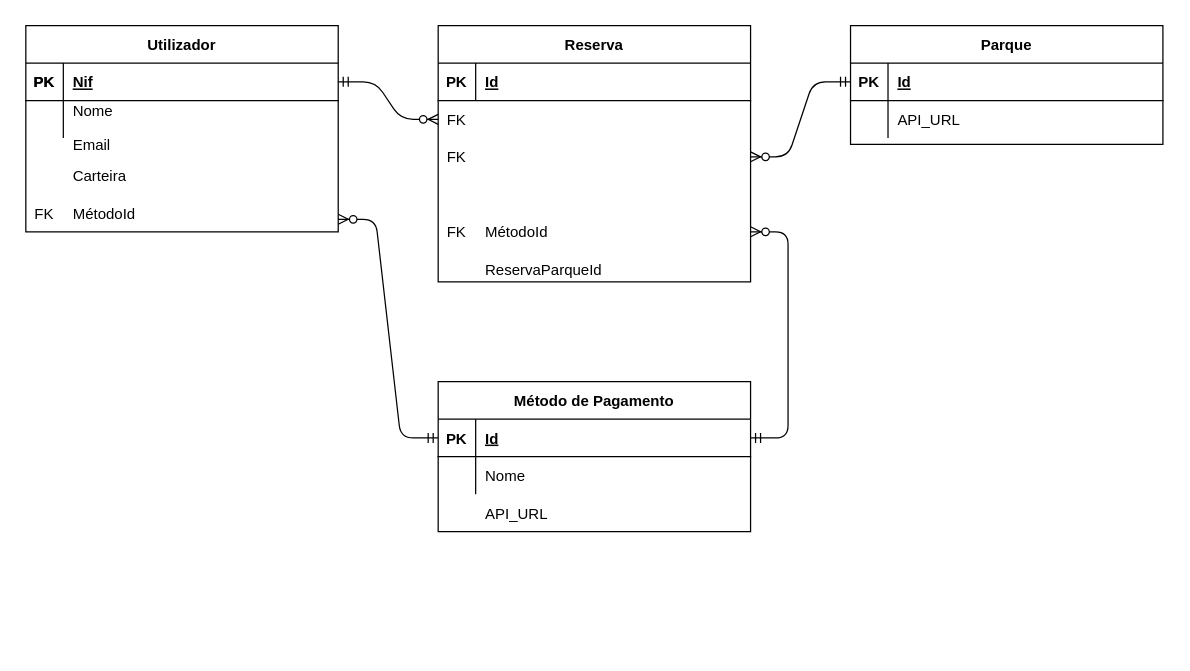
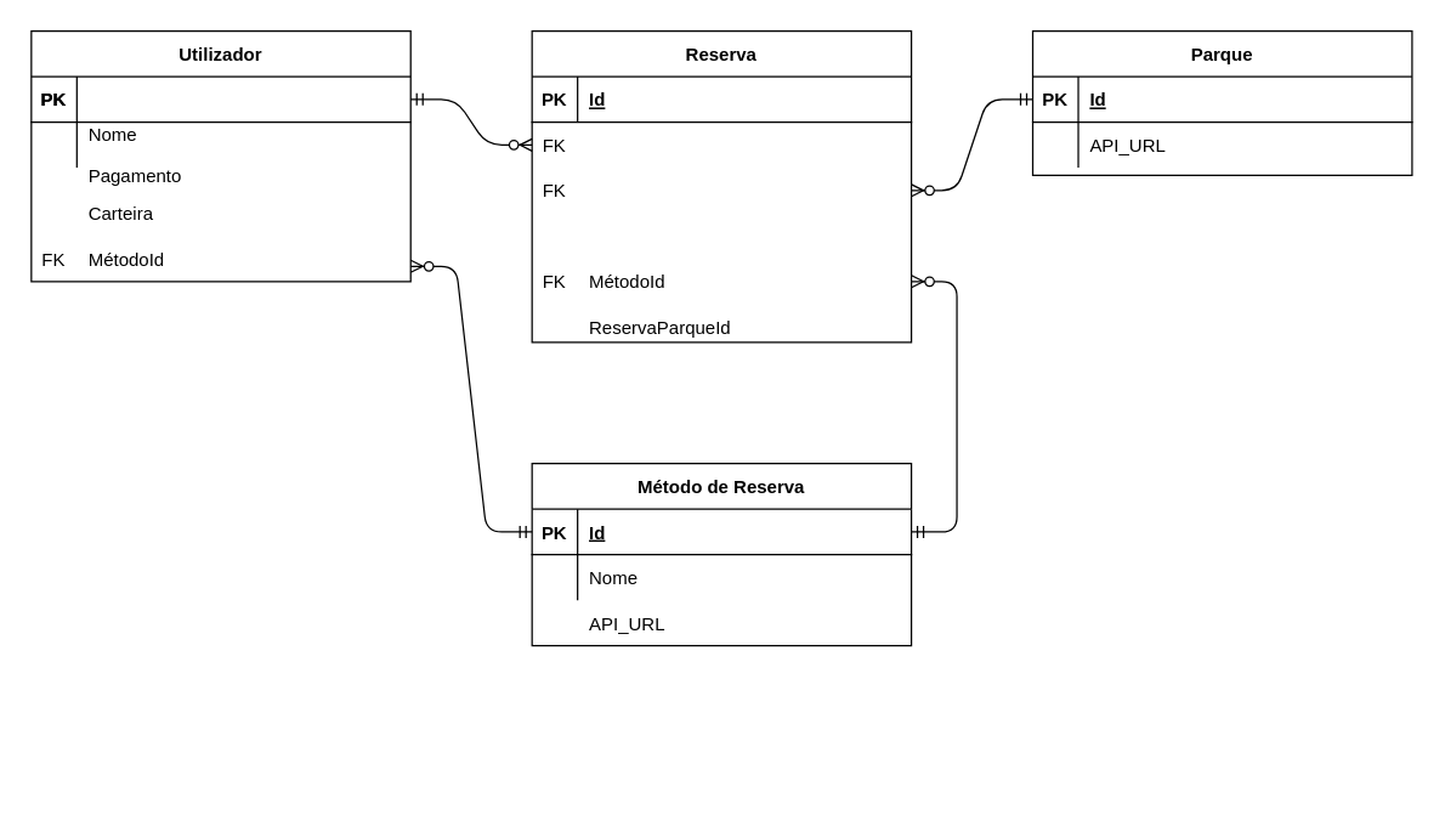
  <mxCell id="0" />
  <mxCell id="1" parent="0" />
  <mxCell id="2" value="Reserva" style="shape=table;startSize=30;container=1;collapsible=1;childLayout=tableLayout;fixedRows=1;rowLines=0;fontStyle=1;align=center;resizeLast=1;" parent="1" vertex="1"><mxGeometry x="350" y="20" width="250" height="205" as="geometry" /></mxCell>
  <mxCell id="3" value="" style="shape=partialRectangle;collapsible=0;dropTarget=0;pointerEvents=0;fillColor=none;points=[[0,0.5],[1,0.5]];portConstraint=eastwest;top=0;left=0;right=0;bottom=1;" parent="2" vertex="1"><mxGeometry y="30" width="250" height="30" as="geometry" /></mxCell>
  <mxCell id="4" value="PK" style="shape=partialRectangle;overflow=hidden;connectable=0;fillColor=none;top=0;left=0;bottom=0;right=0;fontStyle=1;" parent="3" vertex="1"><mxGeometry width="30" height="30" as="geometry" /></mxCell>
  <mxCell id="5" value="Id" style="shape=partialRectangle;overflow=hidden;connectable=0;fillColor=none;top=0;left=0;bottom=0;right=0;align=left;spacingLeft=6;fontStyle=5;" parent="3" vertex="1"><mxGeometry x="30" width="220" height="30" as="geometry" /></mxCell>
  <mxCell id="6" value="" style="shape=partialRectangle;collapsible=0;dropTarget=0;pointerEvents=0;fillColor=none;points=[[0,0.5],[1,0.5]];portConstraint=eastwest;top=0;left=0;right=0;bottom=0;" parent="2" vertex="1"><mxGeometry y="60" width="250" height="30" as="geometry" /></mxCell>
  <mxCell id="7" value="FK" style="shape=partialRectangle;overflow=hidden;connectable=0;fillColor=none;top=0;left=0;bottom=0;right=0;" parent="6" vertex="1"><mxGeometry width="30" height="30" as="geometry" /></mxCell>
  <mxCell id="8" value="" style="shape=partialRectangle;collapsible=0;dropTarget=0;pointerEvents=0;fillColor=none;points=[[0,0.5],[1,0.5]];portConstraint=eastwest;top=0;left=0;right=0;bottom=0;" parent="2" vertex="1"><mxGeometry y="90" width="250" height="30" as="geometry" /></mxCell>
  <mxCell id="9" value="" style="shape=partialRectangle;overflow=hidden;connectable=0;fillColor=none;top=0;left=0;bottom=0;right=0;" parent="8" vertex="1"><mxGeometry width="30" height="30" as="geometry" /></mxCell>
  <mxCell id="10" value="Utilizador" style="shape=table;startSize=30;container=1;collapsible=1;childLayout=tableLayout;fixedRows=1;rowLines=0;fontStyle=1;align=center;resizeLast=1;" parent="1" vertex="1"><mxGeometry x="20" y="20" width="250" height="165" as="geometry" /></mxCell>
  <mxCell id="11" value="" style="shape=partialRectangle;collapsible=0;dropTarget=0;pointerEvents=0;fillColor=none;points=[[0,0.5],[1,0.5]];portConstraint=eastwest;top=0;left=0;right=0;bottom=1;" parent="10" vertex="1"><mxGeometry y="30" width="250" height="30" as="geometry" /></mxCell>
  <mxCell id="12" value="PK" style="shape=partialRectangle;overflow=hidden;connectable=0;fillColor=none;top=0;left=0;bottom=0;right=0;fontStyle=1;" parent="11" vertex="1"><mxGeometry width="30" height="30" as="geometry" /></mxCell>
- <mxCell id="13" value="Nif" style="shape=partialRectangle;overflow=hidden;connectable=0;fillColor=none;top=0;left=0;bottom=0;right=0;align=left;spacingLeft=6;fontStyle=5;" parent="11" vertex="1"><mxGeometry x="30" width="220" height="30" as="geometry" /></mxCell>
  <mxCell id="14" value="" style="shape=partialRectangle;collapsible=0;dropTarget=0;pointerEvents=0;fillColor=none;points=[[0,0.5],[1,0.5]];portConstraint=eastwest;top=0;left=0;right=0;bottom=0;" parent="10" vertex="1"><mxGeometry y="60" width="250" height="30" as="geometry" /></mxCell>
  <mxCell id="15" value="" style="shape=partialRectangle;overflow=hidden;connectable=0;fillColor=none;top=0;left=0;bottom=0;right=0;" parent="14" vertex="1"><mxGeometry width="30" height="30" as="geometry" /></mxCell>
  <mxCell id="16" value="Nome&#10;" style="shape=partialRectangle;overflow=hidden;connectable=0;fillColor=none;top=0;left=0;bottom=0;right=0;align=left;spacingLeft=6;" parent="14" vertex="1"><mxGeometry x="30" width="220" height="30" as="geometry" /></mxCell>
- <mxCell id="17" value="Email" style="shape=partialRectangle;overflow=hidden;connectable=0;fillColor=none;top=0;left=0;bottom=0;right=0;align=left;spacingLeft=6;" parent="1" vertex="1"><mxGeometry x="50" y="100" width="220" height="30" as="geometry" /></mxCell>
+ <mxCell id="17" value="Pagamento" style="shape=partialRectangle;overflow=hidden;connectable=0;fillColor=none;top=0;left=0;bottom=0;right=0;align=left;spacingLeft=6;" parent="1" vertex="1"><mxGeometry x="50" y="100" width="220" height="30" as="geometry" /></mxCell>
  <mxCell id="18" value="FK" style="shape=partialRectangle;overflow=hidden;connectable=0;fillColor=none;top=0;left=0;bottom=0;right=0;" parent="1" vertex="1"><mxGeometry x="350" y="110" width="30" height="30" as="geometry" /></mxCell>
  <mxCell id="19" value="" style="edgeStyle=entityRelationEdgeStyle;fontSize=12;html=1;endArrow=ERzeroToMany;startArrow=ERmandOne;entryX=0;entryY=0.5;entryDx=0;entryDy=0;startFill=0;endFill=1;exitX=1;exitY=0.5;exitDx=0;exitDy=0;" parent="1" source="11" target="6" edge="1"><mxGeometry width="100" height="100" relative="1" as="geometry"><mxPoint x="230" y="65" as="sourcePoint" /><mxPoint x="320" y="-5" as="targetPoint" /></mxGeometry></mxCell>
  <mxCell id="20" value="Carteira" style="shape=partialRectangle;overflow=hidden;connectable=0;fillColor=none;top=0;left=0;bottom=0;right=0;align=left;spacingLeft=6;" parent="1" vertex="1"><mxGeometry x="50" y="125" width="220" height="30" as="geometry" /></mxCell>
  <mxCell id="21" value="MétodoId" style="shape=partialRectangle;overflow=hidden;connectable=0;fillColor=none;top=0;left=0;bottom=0;right=0;align=left;spacingLeft=6;" parent="1" vertex="1"><mxGeometry x="380" y="170" width="220" height="30" as="geometry" /></mxCell>
  <mxCell id="22" value="MétodoId" style="shape=partialRectangle;overflow=hidden;connectable=0;fillColor=none;top=0;left=0;bottom=0;right=0;align=left;spacingLeft=6;" parent="1" vertex="1"><mxGeometry x="50" y="155" width="220" height="30" as="geometry" /></mxCell>
  <mxCell id="23" value="PK" style="shape=partialRectangle;overflow=hidden;connectable=0;fillColor=none;top=0;left=0;bottom=0;right=0;fontStyle=1;" parent="1" vertex="1"><mxGeometry x="20" y="50" width="30" height="30" as="geometry" /></mxCell>
  <mxCell id="24" value="" style="shape=partialRectangle;overflow=hidden;connectable=0;fillColor=none;top=0;left=0;bottom=0;right=0;" parent="1" vertex="1"><mxGeometry x="20" y="80" width="30" height="30" as="geometry" /></mxCell>
  <mxCell id="25" value="Parque" style="shape=table;startSize=30;container=1;collapsible=1;childLayout=tableLayout;fixedRows=1;rowLines=0;fontStyle=1;align=center;resizeLast=1;" parent="1" vertex="1"><mxGeometry x="680" y="20" width="250" height="95" as="geometry" /></mxCell>
  <mxCell id="26" value="" style="shape=partialRectangle;collapsible=0;dropTarget=0;pointerEvents=0;fillColor=none;points=[[0,0.5],[1,0.5]];portConstraint=eastwest;top=0;left=0;right=0;bottom=1;" parent="25" vertex="1"><mxGeometry y="30" width="250" height="30" as="geometry" /></mxCell>
  <mxCell id="27" value="PK" style="shape=partialRectangle;overflow=hidden;connectable=0;fillColor=none;top=0;left=0;bottom=0;right=0;fontStyle=1;" parent="26" vertex="1"><mxGeometry width="30" height="30" as="geometry" /></mxCell>
  <mxCell id="28" value="Id" style="shape=partialRectangle;overflow=hidden;connectable=0;fillColor=none;top=0;left=0;bottom=0;right=0;align=left;spacingLeft=6;fontStyle=5;" parent="26" vertex="1"><mxGeometry x="30" width="220" height="30" as="geometry" /></mxCell>
  <mxCell id="29" value="" style="shape=partialRectangle;collapsible=0;dropTarget=0;pointerEvents=0;fillColor=none;points=[[0,0.5],[1,0.5]];portConstraint=eastwest;top=0;left=0;right=0;bottom=0;" parent="25" vertex="1"><mxGeometry y="60" width="250" height="30" as="geometry" /></mxCell>
  <mxCell id="30" value="" style="shape=partialRectangle;overflow=hidden;connectable=0;fillColor=none;top=0;left=0;bottom=0;right=0;" parent="29" vertex="1"><mxGeometry width="30" height="30" as="geometry" /></mxCell>
  <mxCell id="31" value="" style="shape=partialRectangle;overflow=hidden;connectable=0;fillColor=none;top=0;left=0;bottom=0;right=0;align=left;spacingLeft=6;" parent="29" vertex="1"><mxGeometry x="30" width="220" height="30" as="geometry" /></mxCell>
  <mxCell id="32" value="" style="shape=partialRectangle;overflow=hidden;connectable=0;fillColor=none;top=0;left=0;bottom=0;right=0;align=left;spacingLeft=6;" parent="1" vertex="1"><mxGeometry x="30" y="455" width="220" height="30" as="geometry" /></mxCell>
  <mxCell id="33" value="" style="shape=partialRectangle;overflow=hidden;connectable=0;fillColor=none;top=0;left=0;bottom=0;right=0;align=left;spacingLeft=6;" parent="1" vertex="1"><mxGeometry x="30" y="485" width="220" height="30" as="geometry" /></mxCell>
  <mxCell id="34" value="API_URL" style="shape=partialRectangle;overflow=hidden;connectable=0;fillColor=none;top=0;left=0;bottom=0;right=0;align=left;spacingLeft=6;" parent="1" vertex="1"><mxGeometry x="710" y="80" width="220" height="30" as="geometry" /></mxCell>
- <mxCell id="35" value="Método de Pagamento" style="shape=table;startSize=30;container=1;collapsible=1;childLayout=tableLayout;fixedRows=1;rowLines=0;fontStyle=1;align=center;resizeLast=1;" parent="1" vertex="1"><mxGeometry x="350" y="305" width="250" height="120" as="geometry" /></mxCell>
+ <mxCell id="35" value="Método de Reserva" style="shape=table;startSize=30;container=1;collapsible=1;childLayout=tableLayout;fixedRows=1;rowLines=0;fontStyle=1;align=center;resizeLast=1;" parent="1" vertex="1"><mxGeometry x="350" y="305" width="250" height="120" as="geometry" /></mxCell>
  <mxCell id="36" value="" style="shape=partialRectangle;collapsible=0;dropTarget=0;pointerEvents=0;fillColor=none;points=[[0,0.5],[1,0.5]];portConstraint=eastwest;top=0;left=0;right=0;bottom=1;" parent="35" vertex="1"><mxGeometry y="30" width="250" height="30" as="geometry" /></mxCell>
  <mxCell id="37" value="PK" style="shape=partialRectangle;overflow=hidden;connectable=0;fillColor=none;top=0;left=0;bottom=0;right=0;fontStyle=1;" parent="36" vertex="1"><mxGeometry width="30" height="30" as="geometry" /></mxCell>
  <mxCell id="38" value="Id" style="shape=partialRectangle;overflow=hidden;connectable=0;fillColor=none;top=0;left=0;bottom=0;right=0;align=left;spacingLeft=6;fontStyle=5;" parent="36" vertex="1"><mxGeometry x="30" width="220" height="30" as="geometry" /></mxCell>
  <mxCell id="39" value="" style="shape=partialRectangle;collapsible=0;dropTarget=0;pointerEvents=0;fillColor=none;points=[[0,0.5],[1,0.5]];portConstraint=eastwest;top=0;left=0;right=0;bottom=0;" parent="35" vertex="1"><mxGeometry y="60" width="250" height="30" as="geometry" /></mxCell>
  <mxCell id="40" value="" style="shape=partialRectangle;overflow=hidden;connectable=0;fillColor=none;top=0;left=0;bottom=0;right=0;" parent="39" vertex="1"><mxGeometry width="30" height="30" as="geometry" /></mxCell>
  <mxCell id="41" value="Nome" style="shape=partialRectangle;overflow=hidden;connectable=0;fillColor=none;top=0;left=0;bottom=0;right=0;align=left;spacingLeft=6;" parent="39" vertex="1"><mxGeometry x="30" width="220" height="30" as="geometry" /></mxCell>
  <mxCell id="42" value="FK" style="shape=partialRectangle;overflow=hidden;connectable=0;fillColor=none;top=0;left=0;bottom=0;right=0;" parent="1" vertex="1"><mxGeometry x="350" y="170" width="30" height="30" as="geometry" /></mxCell>
  <mxCell id="43" value="" style="edgeStyle=entityRelationEdgeStyle;fontSize=12;html=1;endArrow=ERmandOne;startArrow=ERzeroToMany;startFill=1;endFill=0;entryX=0;entryY=0.5;entryDx=0;entryDy=0;" parent="1" edge="1" target="36"><mxGeometry width="100" height="100" relative="1" as="geometry"><mxPoint y="175" as="sourcePoint" x="270" /><mxPoint x="350" y="-210" as="targetPoint" /></mxGeometry></mxCell>
  <mxCell id="44" value="" style="edgeStyle=entityRelationEdgeStyle;fontSize=12;html=1;endArrow=ERmandOne;startArrow=ERzeroToMany;entryX=1;entryY=0.5;entryDx=0;entryDy=0;startFill=1;endFill=0;" parent="1" target="36" edge="1"><mxGeometry width="100" height="100" relative="1" as="geometry"><mxPoint x="600" y="185" as="sourcePoint" /><mxPoint x="795" y="-75" as="targetPoint" /></mxGeometry></mxCell>
  <mxCell id="45" value="FK" style="shape=partialRectangle;overflow=hidden;connectable=0;fillColor=none;top=0;left=0;bottom=0;right=0;" parent="1" vertex="1"><mxGeometry x="20" y="155" width="30" height="30" as="geometry" /></mxCell>
  <mxCell id="46" value="" style="edgeStyle=entityRelationEdgeStyle;fontSize=12;html=1;endArrow=ERmandOne;endFill=0;startArrow=ERzeroToMany;exitX=1;exitY=0.5;exitDx=0;exitDy=0;startFill=1;entryX=0;entryY=0.5;entryDx=0;entryDy=0;" edge="1" parent="1" source="8" target="26"><mxGeometry width="100" height="100" relative="1" as="geometry"><mxPoint x="660" y="160" as="sourcePoint" /><mxPoint x="760" y="60" as="targetPoint" /></mxGeometry></mxCell>
  <mxCell id="47" value="ReservaParqueId" style="shape=partialRectangle;overflow=hidden;connectable=0;fillColor=none;top=0;left=0;bottom=0;right=0;align=left;spacingLeft=6;" vertex="1" parent="1"><mxGeometry x="380" y="200" width="220" height="30" as="geometry" /></mxCell>
  <mxCell id="48" value="API_URL" style="shape=partialRectangle;overflow=hidden;connectable=0;fillColor=none;top=0;left=0;bottom=0;right=0;align=left;spacingLeft=6;" vertex="1" parent="1"><mxGeometry x="380" y="395" width="220" height="30" as="geometry" /></mxCell>
